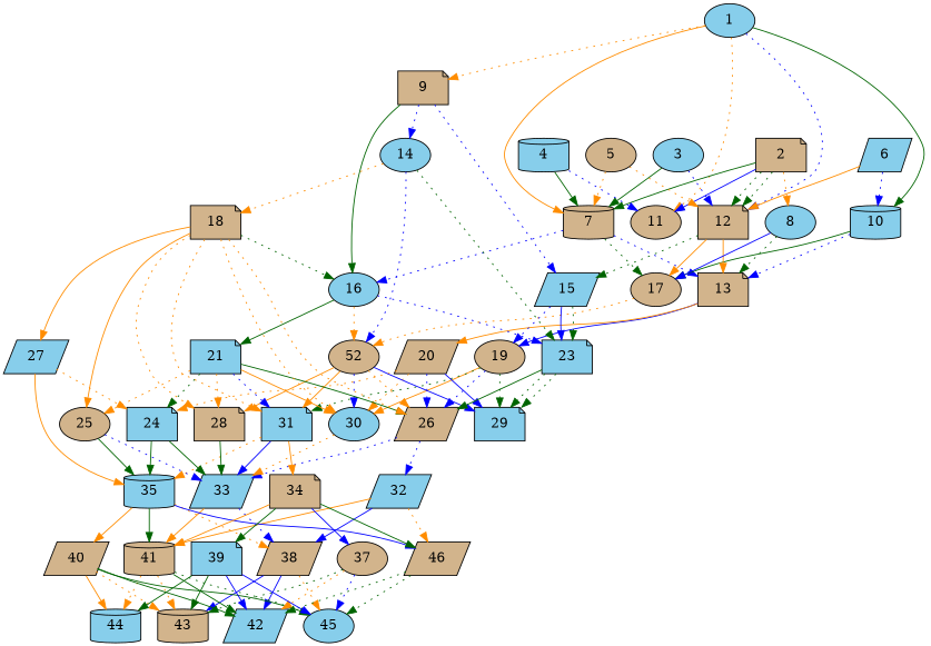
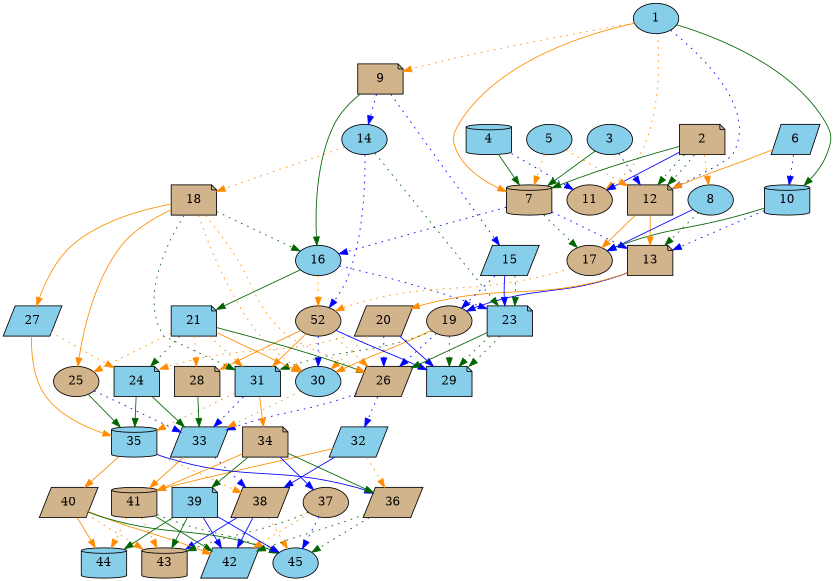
  digraph {
    node [alpha=0.06 fillcolor=skyblue shape=ellipse style=filled]
    edge [color=darkorange style=dotted]
    1 [expect_size=15785984]
    7 [alpha=0.12 expect_size=39088128 fillcolor=tan shape=cylinder]
    9 [alpha=0.15 expect_size=30462976 fillcolor=tan shape=note]
    10 [alpha=0.07 expect_size=28276736 shape=cylinder]
    11 [alpha=0.17 expect_size=25697280 fillcolor=tan]
    12 [expect_size=40099840 fillcolor=tan shape=note]
    13 [alpha=0.12 expect_size=50883584 fillcolor=tan shape=note]
    16 [alpha=0.20 expect_size=43192320]
    17 [alpha=0.10 expect_size=22154240 fillcolor=tan]
    14 [alpha=0.04 expect_size=16821248]
    15 [alpha=0.11 expect_size=23011328 shape=parallelogram]
    19 [alpha=0.13 expect_size=16233472 fillcolor=tan]
    20 [alpha=0.04 expect_size=5355520 fillcolor=tan shape=parallelogram]
    n14 [alpha=0.18 expect_size=14583808 fillcolor=tan label=52]
    23 [expect_size=29423616 shape=note]
    21 [alpha=0.19 expect_size=21864448 shape=note]
    18 [alpha=0.08 expect_size=50977792 fillcolor=tan shape=note]
    2 [alpha=0.05 expect_size=14260224 fillcolor=tan shape=note]
    8 [alpha=0.05 expect_size=46626816]
    3 [expect_size=26342400]
    4 [alpha=0.03 expect_size=42630144 shape=cylinder]
-   5 [alpha=0.09 expect_size=14353408 fillcolor=tan]
+   5 [alpha=0.09 expect_size=14353408]
    6 [alpha=0.11 expect_size=28684288 shape=parallelogram]
    26 [alpha=0.15 expect_size=44196864 fillcolor=tan shape=parallelogram]
    30 [alpha=0.07 expect_size=23364608]
    31 [expect_size=32413696 shape=note]
    29 [alpha=0.17 expect_size=39744512 shape=note]
    24 [alpha=0.10 expect_size=10131456 shape=note]
    25 [alpha=0.18 expect_size=19005440 fillcolor=tan]
    27 [alpha=0.07 expect_size=44142592 shape=parallelogram]
    28 [alpha=0.17 expect_size=21040128 fillcolor=tan shape=note]
    33 [alpha=0.12 expect_size=25885696 shape=parallelogram]
    32 [alpha=0.19 expect_size=30247936 shape=parallelogram]
    35 [alpha=0.15 expect_size=16890880 shape=cylinder]
    34 [alpha=0.10 expect_size=40428544 fillcolor=tan shape=note]
    38 [alpha=0.13 expect_size=18197504 fillcolor=tan shape=parallelogram]
    41 [alpha=0.17 expect_size=21300224 fillcolor=tan shape=cylinder]
-   36 [alpha=0.16 expect_size=11571200 fillcolor=tan shape=parallelogram label=46]
+   36 [alpha=0.16 expect_size=11571200 fillcolor=tan shape=parallelogram]
    40 [alpha=0.18 expect_size=51544064 fillcolor=tan shape=parallelogram]
    37 [alpha=0.05 expect_size=47910912 fillcolor=tan]
    39 [alpha=0.05 expect_size=11001856 shape=note]
    42 [alpha=0.01 expect_size=35098624 shape=parallelogram]
    45 [alpha=0.12 expect_size=37786624]
    43 [alpha=0.15 expect_size=33423360 fillcolor=tan shape=cylinder]
    44 [alpha=0.11 expect_size=14731264 shape=cylinder]
    1 -> 7 [style=solid]
    1 -> 9
    1 -> 10 [color=darkgreen style=solid]
    1 -> 11
    1 -> 12 [color=blue]
    7 -> 13 [color=blue]
    7 -> 16 [color=blue]
    7 -> 17 [color=darkgreen]
    9 -> 16 [color=darkgreen style=solid]
    9 -> 14 [color=blue]
    9 -> 15 [color=blue]
    10 -> 13 [color=blue]
    10 -> 17 [color=darkgreen style=solid]
    12 -> 13 [style=solid]
    12 -> 17 [style=solid]
-   12 -> 15 [color=darkgreen]
    13 -> 19 [color=blue style=solid]
    13 -> 20 [style=solid]
    16 -> n14
    16 -> 23 [color=blue]
    16 -> 21 [color=darkgreen style=solid]
    17 -> n14
    14 -> n14 [color=blue]
    14 -> 23 [color=darkgreen]
    14 -> 18
    15 -> 19 [color=blue]
    15 -> 23 [color=blue style=solid]
    15 -> 23 [color=darkgreen]
    19 -> 26 [color=blue]
    19 -> 30 [style=solid]
    19 -> 31 [color=darkgreen]
    19 -> 29 [color=darkgreen]
    20 -> 26 [color=blue]
    20 -> 30
    20 -> 29 [color=blue style=solid]
    20 -> 24
    n14 -> 26
    n14 -> 30 [color=blue]
    n14 -> 31 [style=solid]
    n14 -> 29 [color=blue style=solid]
    n14 -> 28 [style=solid]
    23 -> 26 [color=darkgreen style=solid]
    23 -> 29 [color=darkgreen]
    23 -> 29 [color=darkgreen]
    21 -> 26 [color=darkgreen style=solid]
    21 -> 30 [style=solid]
-   21 -> 31 [color=blue]
+   21 -> 31
    21 -> 24 [color=darkgreen]
    21 -> 25
    21 -> 28
    18 -> 16 [color=darkgreen]
    18 -> 26
    18 -> 30
-   18 -> 31
+   18 -> 31 [color=darkgreen]
    18 -> 25 [style=solid]
    18 -> 27 [style=solid]
-   18 -> 28
    2 -> 7 [color=darkgreen style=solid]
    2 -> 11 [color=blue style=solid]
    2 -> 12 [color=darkgreen]
    2 -> 12 [color=darkgreen]
    2 -> 8
    8 -> 13 [color=darkgreen]
    8 -> 17 [color=blue style=solid]
    3 -> 7 [color=darkgreen style=solid]
    3 -> 12 [color=blue]
    4 -> 7 [color=darkgreen style=solid]
    4 -> 11 [color=blue]
    5 -> 7
    5 -> 12
    6 -> 10 [color=blue]
    6 -> 12 [style=solid]
    26 -> 33 [color=blue]
    26 -> 32 [color=blue]
    30 -> 33
-   31 -> 33 [color=blue style=solid]
+   31 -> 33 [color=blue]
    31 -> 35
    31 -> 34 [style=solid]
    24 -> 33 [color=darkgreen style=solid]
    24 -> 35 [color=darkgreen style=solid]
    25 -> 33 [color=blue]
    25 -> 35 [color=darkgreen style=solid]
    27 -> 24
    27 -> 35 [style=solid]
    28 -> 33 [color=darkgreen style=solid]
    33 -> 38 [color=blue]
    33 -> 41 [style=solid]
    32 -> 38 [color=blue style=solid]
    32 -> 41 [style=solid]
    32 -> 36
    35 -> 38
-   35 -> 41 [color=darkgreen style=solid]
    35 -> 36 [color=blue style=solid]
    35 -> 40 [style=solid]
    34 -> 41 [style=solid]
    34 -> 36 [color=darkgreen style=solid]
    34 -> 37 [color=blue style=solid]
    34 -> 39 [color=darkgreen style=solid]
    38 -> 42 [color=blue style=solid]
    38 -> 45
    38 -> 43 [color=blue style=solid]
    41 -> 42 [color=darkgreen style=solid]
    41 -> 45 [color=darkgreen]
    41 -> 43
    41 -> 44
    36 -> 42 [color=darkgreen]
    36 -> 45 [color=darkgreen]
-   40 -> 42 [color=darkgreen style=solid]
+   40 -> 42 [style=solid]
    40 -> 45 [color=darkgreen style=solid]
    40 -> 43
    40 -> 44 [style=solid]
    37 -> 42
    37 -> 45 [color=blue]
    37 -> 43 [color=darkgreen]
    39 -> 42 [color=blue style=solid]
    39 -> 45 [color=blue style=solid]
    39 -> 43 [color=darkgreen style=solid]
    39 -> 44 [color=darkgreen style=solid]
  }
